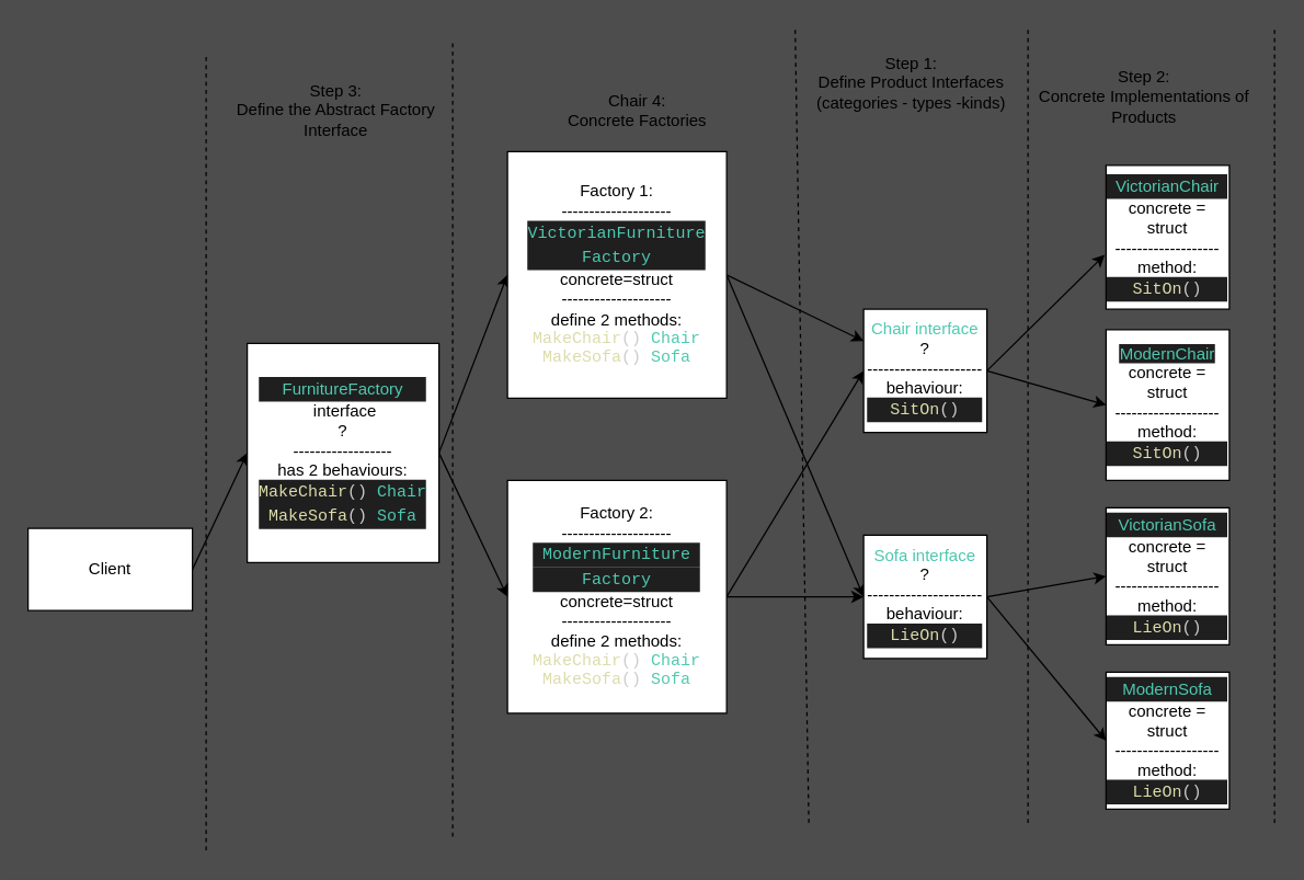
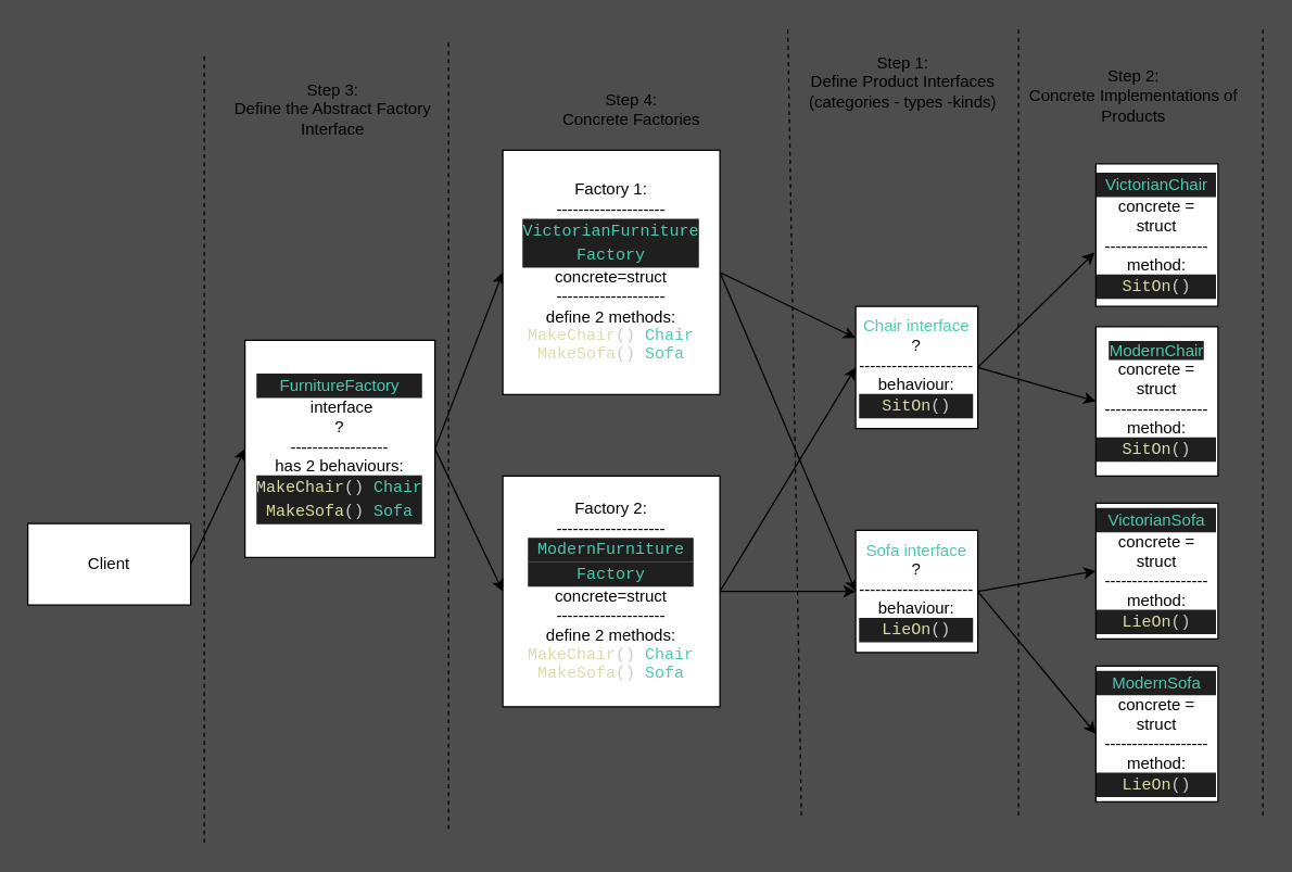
  <mxCell id="0" />
  <mxCell id="1" parent="0" />
  <mxCell id="2" value="" style="html=1;exitX=1;exitY=0.5;exitDx=0;exitDy=0;entryX=0;entryY=0.5;entryDx=0;entryDy=0;" parent="1" source="4" target="7" edge="1"><mxGeometry relative="1" as="geometry" /></mxCell>
  <mxCell id="3" value="" style="edgeStyle=none;html=1;entryX=0;entryY=0.5;entryDx=0;entryDy=0;exitX=1;exitY=0.5;exitDx=0;exitDy=0;" parent="1" source="12" target="4" edge="1"><mxGeometry relative="1" as="geometry"><mxPoint x="120" y="440" as="sourcePoint" /></mxGeometry></mxCell>
  <mxCell id="4" value="&lt;div&gt;&lt;/div&gt;&lt;div&gt;&lt;div style=&quot;color: rgb(204, 204, 204); background-color: rgb(31, 31, 31); line-height: 18px;&quot;&gt;&lt;span style=&quot;color: rgb(78, 201, 176);&quot;&gt;FurnitureFactory&lt;/span&gt;&lt;/div&gt;&amp;nbsp;interface&lt;/div&gt;&lt;div&gt;?&lt;/div&gt;&lt;div&gt;------------------&lt;/div&gt;&lt;div&gt;has 2 behaviours:&lt;div style=&quot;color: rgb(204, 204, 204); background-color: rgb(31, 31, 31); font-family: Menlo, Monaco, &amp;quot;Courier New&amp;quot;, monospace; line-height: 18px;&quot;&gt;&lt;div&gt;&lt;span style=&quot;color: #dcdcaa;&quot;&gt;MakeChair&lt;/span&gt;() &lt;span style=&quot;color: #4ec9b0;&quot;&gt;Chair&lt;/span&gt;&lt;/div&gt;&lt;div&gt;    &lt;span style=&quot;color: #dcdcaa;&quot;&gt;MakeSofa&lt;/span&gt;() &lt;span style=&quot;color: #4ec9b0;&quot;&gt;Sofa&lt;/span&gt;&lt;/div&gt;&lt;/div&gt;&lt;/div&gt;&lt;div&gt;&lt;/div&gt;" style="rounded=0;whiteSpace=wrap;html=1;" parent="1" vertex="1"><mxGeometry x="180" y="250" width="140" height="160" as="geometry" /></mxCell>
  <mxCell id="5" value="" style="html=1;exitX=1;exitY=0.5;exitDx=0;exitDy=0;" parent="1" source="7" target="15" edge="1"><mxGeometry relative="1" as="geometry" /></mxCell>
  <mxCell id="6" style="html=1;exitX=1;exitY=0.5;exitDx=0;exitDy=0;entryX=0;entryY=0.5;entryDx=0;entryDy=0;" parent="1" source="7" target="18" edge="1"><mxGeometry relative="1" as="geometry" /></mxCell>
  <mxCell id="7" value="&lt;div&gt;Factory 1:&lt;/div&gt;&lt;div&gt;--------------------&lt;/div&gt;&lt;div&gt;&lt;/div&gt;&lt;div&gt;&lt;div style=&quot;color: rgb(204, 204, 204); background-color: rgb(31, 31, 31); font-family: Menlo, Monaco, &amp;quot;Courier New&amp;quot;, monospace; line-height: 18px;&quot;&gt;&lt;span style=&quot;color: #4ec9b0;&quot;&gt;VictorianFurniture&lt;/span&gt;&lt;/div&gt;&lt;div style=&quot;color: rgb(204, 204, 204); background-color: rgb(31, 31, 31); font-family: Menlo, Monaco, &amp;quot;Courier New&amp;quot;, monospace; line-height: 18px;&quot;&gt;&lt;span style=&quot;color: #4ec9b0;&quot;&gt;Factory&lt;/span&gt;&lt;/div&gt;concrete=struct&lt;/div&gt;&lt;div&gt;--------------------&lt;/div&gt;&lt;div&gt;define 2 methods:&lt;div style=&quot;color: rgb(204, 204, 204); font-family: Menlo, Monaco, &amp;quot;Courier New&amp;quot;, monospace;&quot;&gt;&lt;span style=&quot;color: rgb(220, 220, 170);&quot;&gt;MakeChair&lt;/span&gt;()&amp;nbsp;&lt;span style=&quot;color: rgb(78, 201, 176);&quot;&gt;Chair&lt;/span&gt;&lt;/div&gt;&lt;div style=&quot;color: rgb(204, 204, 204); font-family: Menlo, Monaco, &amp;quot;Courier New&amp;quot;, monospace;&quot;&gt;&lt;span style=&quot;color: rgb(220, 220, 170);&quot;&gt;MakeSofa&lt;/span&gt;()&amp;nbsp;&lt;span style=&quot;color: rgb(78, 201, 176);&quot;&gt;Sofa&lt;/span&gt;&lt;/div&gt;&lt;/div&gt;&lt;div&gt;&lt;/div&gt;" style="rounded=0;whiteSpace=wrap;html=1;" parent="1" vertex="1"><mxGeometry x="370" y="110" width="160" height="180" as="geometry" /></mxCell>
  <mxCell id="8" style="html=1;exitX=1;exitY=0.5;exitDx=0;exitDy=0;entryX=0;entryY=0.5;entryDx=0;entryDy=0;" parent="1" source="10" target="15" edge="1"><mxGeometry relative="1" as="geometry" /></mxCell>
  <mxCell id="9" style="html=1;exitX=1;exitY=0.5;exitDx=0;exitDy=0;entryX=0;entryY=0.5;entryDx=0;entryDy=0;" parent="1" source="10" target="18" edge="1"><mxGeometry relative="1" as="geometry" /></mxCell>
  <mxCell id="10" value="&lt;div&gt;Factory 2:&lt;/div&gt;&lt;div&gt;--------------------&lt;/div&gt;&lt;div&gt;&lt;/div&gt;&lt;div&gt;&lt;div style=&quot;color: rgb(204, 204, 204); background-color: rgb(31, 31, 31); font-family: Menlo, Monaco, &amp;quot;Courier New&amp;quot;, monospace; line-height: 18px;&quot;&gt;&lt;span style=&quot;color: #4ec9b0;&quot;&gt;ModernFurniture&lt;/span&gt;&lt;/div&gt;&lt;div style=&quot;color: rgb(204, 204, 204); background-color: rgb(31, 31, 31); font-family: Menlo, Monaco, &amp;quot;Courier New&amp;quot;, monospace; line-height: 18px;&quot;&gt;&lt;span style=&quot;color: #4ec9b0;&quot;&gt;Factory&lt;/span&gt;&lt;/div&gt;concrete=struct&lt;/div&gt;&lt;div&gt;--------------------&lt;/div&gt;&lt;div&gt;define 2 methods:&lt;div style=&quot;color: rgb(204, 204, 204); font-family: Menlo, Monaco, &amp;quot;Courier New&amp;quot;, monospace;&quot;&gt;&lt;span style=&quot;color: rgb(220, 220, 170);&quot;&gt;MakeChair&lt;/span&gt;()&amp;nbsp;&lt;span style=&quot;color: rgb(78, 201, 176);&quot;&gt;Chair&lt;/span&gt;&lt;/div&gt;&lt;div style=&quot;color: rgb(204, 204, 204); font-family: Menlo, Monaco, &amp;quot;Courier New&amp;quot;, monospace;&quot;&gt;&lt;span style=&quot;color: rgb(220, 220, 170);&quot;&gt;MakeSofa&lt;/span&gt;()&amp;nbsp;&lt;span style=&quot;color: rgb(78, 201, 176);&quot;&gt;Sofa&lt;/span&gt;&lt;/div&gt;&lt;/div&gt;&lt;div&gt;&lt;/div&gt;" style="rounded=0;whiteSpace=wrap;html=1;" parent="1" vertex="1"><mxGeometry x="370" y="350" width="160" height="170" as="geometry" /></mxCell>
  <mxCell id="11" value="" style="endArrow=classic;html=1;entryX=0;entryY=0.5;entryDx=0;entryDy=0;exitX=1;exitY=0.5;exitDx=0;exitDy=0;" parent="1" source="4" target="10" edge="1"><mxGeometry width="50" height="50" relative="1" as="geometry"><mxPoint x="410" y="360" as="sourcePoint" /><mxPoint x="460" y="310" as="targetPoint" /></mxGeometry></mxCell>
  <mxCell id="12" value="Client" style="rounded=0;whiteSpace=wrap;html=1;" parent="1" vertex="1"><mxGeometry x="20" y="385" width="120" height="60" as="geometry" /></mxCell>
  <mxCell id="13" style="edgeStyle=none;html=1;exitX=1;exitY=0.5;exitDx=0;exitDy=0;entryX=-0.011;entryY=0.622;entryDx=0;entryDy=0;entryPerimeter=0;elbow=vertical;" parent="1" source="15" target="19" edge="1"><mxGeometry relative="1" as="geometry" /></mxCell>
  <mxCell id="14" style="edgeStyle=none;html=1;exitX=1;exitY=0.5;exitDx=0;exitDy=0;entryX=0;entryY=0.5;entryDx=0;entryDy=0;elbow=vertical;" parent="1" source="15" target="21" edge="1"><mxGeometry relative="1" as="geometry" /></mxCell>
  <mxCell id="15" value="&lt;div&gt;&lt;font color=&quot;#4ec9b0&quot;&gt;Chair interface&lt;/font&gt;&lt;/div&gt;&lt;div&gt;?&lt;/div&gt;&lt;div&gt;---------------------&lt;/div&gt;&lt;div&gt;behaviour:&lt;div style=&quot;color: rgb(204, 204, 204); background-color: rgb(31, 31, 31); font-family: Menlo, Monaco, &amp;quot;Courier New&amp;quot;, monospace; line-height: 18px;&quot;&gt;&lt;span style=&quot;color: #dcdcaa;&quot;&gt;SitOn&lt;/span&gt;()&lt;/div&gt;&lt;/div&gt;&lt;div&gt;&lt;/div&gt;&lt;div&gt;&lt;/div&gt;" style="rounded=0;whiteSpace=wrap;html=1;" parent="1" vertex="1"><mxGeometry x="630" y="225" width="90" height="90" as="geometry" /></mxCell>
  <mxCell id="16" style="edgeStyle=none;html=1;exitX=1;exitY=0.5;exitDx=0;exitDy=0;entryX=0;entryY=0.5;entryDx=0;entryDy=0;elbow=vertical;" parent="1" source="18" target="20" edge="1"><mxGeometry relative="1" as="geometry" /></mxCell>
  <mxCell id="17" style="edgeStyle=none;html=1;exitX=1;exitY=0.5;exitDx=0;exitDy=0;entryX=0;entryY=0.5;entryDx=0;entryDy=0;elbow=vertical;" parent="1" source="18" target="22" edge="1"><mxGeometry relative="1" as="geometry" /></mxCell>
  <mxCell id="18" value="&lt;div&gt;&lt;font color=&quot;#4dc6ae&quot;&gt;Sofa interface&lt;/font&gt;&lt;/div&gt;&lt;div&gt;?&lt;/div&gt;&lt;div&gt;---------------------&lt;/div&gt;&lt;div&gt;behaviour:&lt;div style=&quot;color: rgb(204, 204, 204); background-color: rgb(31, 31, 31); font-family: Menlo, Monaco, &amp;quot;Courier New&amp;quot;, monospace; line-height: 18px;&quot;&gt;&lt;span style=&quot;color: #dcdcaa;&quot;&gt;LieOn&lt;/span&gt;()&lt;/div&gt;&lt;/div&gt;&lt;div&gt;&lt;/div&gt;&lt;div&gt;&lt;/div&gt;&lt;div&gt;&lt;/div&gt;" style="rounded=0;whiteSpace=wrap;html=1;" parent="1" vertex="1"><mxGeometry x="630" y="390" width="90" height="90" as="geometry" /></mxCell>
  <mxCell id="19" value="&lt;div&gt;&lt;/div&gt;&lt;div&gt;&lt;div style=&quot;background-color: rgb(31, 31, 31); line-height: 18px;&quot;&gt;&lt;font color=&quot;#4ec9b0&quot;&gt;VictorianChair&lt;/font&gt;&lt;/div&gt;concrete = struct&lt;/div&gt;&lt;div&gt;-------------------&lt;/div&gt;&lt;div&gt;method:&lt;div style=&quot;color: rgb(204, 204, 204); background-color: rgb(31, 31, 31); font-family: Menlo, Monaco, &amp;quot;Courier New&amp;quot;, monospace; line-height: 18px;&quot;&gt;&lt;span style=&quot;color: #dcdcaa;&quot;&gt;SitOn&lt;/span&gt;()&lt;/div&gt;&lt;/div&gt;&lt;div&gt;&lt;/div&gt;&lt;div&gt;&lt;/div&gt;&lt;div&gt;&lt;/div&gt;" style="rounded=0;whiteSpace=wrap;html=1;" parent="1" vertex="1"><mxGeometry x="807" y="120" width="90" height="105" as="geometry" /></mxCell>
  <mxCell id="20" value="&lt;div&gt;&lt;/div&gt;&lt;div&gt;&lt;div style=&quot;color: rgb(204, 204, 204); background-color: rgb(31, 31, 31); line-height: 18px;&quot;&gt;&lt;span style=&quot;color: rgb(78, 201, 176);&quot;&gt;VictorianSofa&lt;/span&gt;&lt;/div&gt;concrete = struct&lt;/div&gt;&lt;div&gt;-------------------&lt;/div&gt;&lt;div&gt;method:&lt;div style=&quot;color: rgb(204, 204, 204); background-color: rgb(31, 31, 31); font-family: Menlo, Monaco, &amp;quot;Courier New&amp;quot;, monospace; line-height: 18px;&quot;&gt;&lt;span style=&quot;color: #dcdcaa;&quot;&gt;LieOn&lt;/span&gt;()&lt;/div&gt;&lt;/div&gt;&lt;div&gt;&lt;/div&gt;&lt;div&gt;&lt;/div&gt;&lt;div&gt;&lt;/div&gt;" style="rounded=0;whiteSpace=wrap;html=1;" parent="1" vertex="1"><mxGeometry x="807" y="370" width="90" height="100" as="geometry" /></mxCell>
  <mxCell id="21" value="&lt;div style=&quot;color: rgb(204, 204, 204); background-color: rgb(31, 31, 31); font-family: Menlo, Monaco, &amp;quot;Courier New&amp;quot;, monospace; line-height: 18px;&quot;&gt;&lt;/div&gt;&lt;div&gt;&lt;span style=&quot;color: rgb(78, 201, 176); background-color: rgb(31, 31, 31);&quot;&gt;ModernChair&lt;/span&gt;&lt;/div&gt;&lt;div&gt;&lt;span style=&quot;background-color: initial;&quot;&gt;concrete = struct&lt;/span&gt;&lt;/div&gt;&lt;div&gt;&lt;/div&gt;&lt;div&gt;-------------------&lt;/div&gt;&lt;div&gt;method:&lt;div style=&quot;color: rgb(204, 204, 204); background-color: rgb(31, 31, 31); font-family: Menlo, Monaco, &amp;quot;Courier New&amp;quot;, monospace; line-height: 18px;&quot;&gt;&lt;span style=&quot;color: #dcdcaa;&quot;&gt;SitOn&lt;/span&gt;()&lt;/div&gt;&lt;/div&gt;&lt;div&gt;&lt;/div&gt;&lt;div&gt;&lt;/div&gt;&lt;div&gt;&lt;/div&gt;" style="rounded=0;whiteSpace=wrap;html=1;" parent="1" vertex="1"><mxGeometry x="807" y="240" width="90" height="110" as="geometry" /></mxCell>
  <mxCell id="22" value="&lt;div&gt;&lt;/div&gt;&lt;div&gt;&lt;div style=&quot;color: rgb(204, 204, 204); background-color: rgb(31, 31, 31); line-height: 18px;&quot;&gt;&lt;span style=&quot;color: rgb(78, 201, 176);&quot;&gt;ModernSofa&lt;/span&gt;&lt;/div&gt;concrete = struct&lt;/div&gt;&lt;div&gt;-------------------&lt;/div&gt;&lt;div&gt;method:&lt;div style=&quot;color: rgb(204, 204, 204); background-color: rgb(31, 31, 31); font-family: Menlo, Monaco, &amp;quot;Courier New&amp;quot;, monospace; line-height: 18px;&quot;&gt;&lt;span style=&quot;color: #dcdcaa;&quot;&gt;LieOn&lt;/span&gt;()&lt;/div&gt;&lt;/div&gt;&lt;div&gt;&lt;/div&gt;&lt;div&gt;&lt;/div&gt;&lt;div&gt;&lt;/div&gt;" style="rounded=0;whiteSpace=wrap;html=1;" parent="1" vertex="1"><mxGeometry x="807" y="490" width="90" height="100" as="geometry" /></mxCell>
  <mxCell id="23" value="Step 1:&lt;br&gt;Define Product Interfaces (categories - types -kinds)" style="text;html=1;strokeColor=none;fillColor=none;align=center;verticalAlign=middle;whiteSpace=wrap;rounded=0;" parent="1" vertex="1"><mxGeometry x="580" y="20" width="170" height="80" as="geometry" /></mxCell>
  <mxCell id="24" value="" style="endArrow=none;dashed=1;html=1;entryX=0;entryY=0;entryDx=0;entryDy=0;" parent="1" target="23" edge="1"><mxGeometry width="50" height="50" relative="1" as="geometry"><mxPoint x="590" y="600" as="sourcePoint" /><mxPoint x="630" y="260" as="targetPoint" /></mxGeometry></mxCell>
  <mxCell id="25" value="" style="endArrow=none;dashed=1;html=1;entryX=1;entryY=0;entryDx=0;entryDy=0;" parent="1" target="23" edge="1"><mxGeometry width="50" height="50" relative="1" as="geometry"><mxPoint x="750" y="600" as="sourcePoint" /><mxPoint x="740" y="120" as="targetPoint" /></mxGeometry></mxCell>
  <mxCell id="26" value="" style="endArrow=none;dashed=1;html=1;entryX=1;entryY=0;entryDx=0;entryDy=0;" parent="1" edge="1"><mxGeometry width="50" height="50" relative="1" as="geometry"><mxPoint x="930" y="600" as="sourcePoint" /><mxPoint x="930" y="20" as="targetPoint" /></mxGeometry></mxCell>
  <mxCell id="27" value="" style="endArrow=none;dashed=1;html=1;entryX=1;entryY=0;entryDx=0;entryDy=0;" parent="1" edge="1"><mxGeometry width="50" height="50" relative="1" as="geometry"><mxPoint x="330" y="610" as="sourcePoint" /><mxPoint x="330" y="30" as="targetPoint" /></mxGeometry></mxCell>
  <mxCell id="28" value="" style="endArrow=none;dashed=1;html=1;entryX=1;entryY=0;entryDx=0;entryDy=0;" parent="1" edge="1"><mxGeometry width="50" height="50" relative="1" as="geometry"><mxPoint x="150" y="620" as="sourcePoint" /><mxPoint x="150" y="40" as="targetPoint" /></mxGeometry></mxCell>
  <mxCell id="29" value="Step 2: &lt;br&gt;Concrete Implementations of Products" style="text;html=1;strokeColor=none;fillColor=none;align=center;verticalAlign=middle;whiteSpace=wrap;rounded=0;" parent="1" vertex="1"><mxGeometry x="750" y="30" width="170" height="80" as="geometry" /></mxCell>
- <mxCell id="30" value="Chair 4: &lt;br&gt;Concrete Factories" style="text;html=1;strokeColor=none;fillColor=none;align=center;verticalAlign=middle;whiteSpace=wrap;rounded=0;" parent="1" vertex="1"><mxGeometry x="380" y="40" width="170" height="80" as="geometry" /></mxCell>
+ <mxCell id="30" value="Step 4: &lt;br&gt;Concrete Factories" style="text;html=1;strokeColor=none;fillColor=none;align=center;verticalAlign=middle;whiteSpace=wrap;rounded=0;" parent="1" vertex="1"><mxGeometry x="380" y="40" width="170" height="80" as="geometry" /></mxCell>
  <mxCell id="31" value="Step 3: &lt;br&gt;Define the Abstract Factory Interface" style="text;html=1;strokeColor=none;fillColor=none;align=center;verticalAlign=middle;whiteSpace=wrap;rounded=0;" parent="1" vertex="1"><mxGeometry x="160" y="40" width="170" height="80" as="geometry" /></mxCell>
